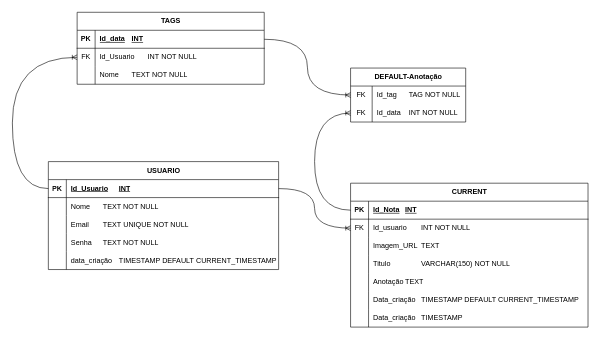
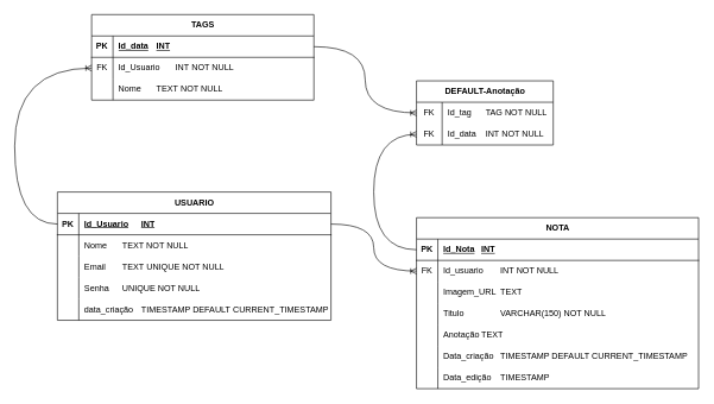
  <mxCell id="0" />
  <mxCell id="1" parent="0" />
  <mxCell id="2" value="TAGS" style="shape=table;startSize=30;container=1;collapsible=1;childLayout=tableLayout;fixedRows=1;rowLines=0;fontStyle=1;align=center;resizeLast=1;html=1;labelBackgroundColor=none;" parent="1" vertex="1"><mxGeometry x="128" y="20" width="312" height="120" as="geometry" /></mxCell>
  <mxCell id="3" value="" style="shape=tableRow;horizontal=0;startSize=0;swimlaneHead=0;swimlaneBody=0;fillColor=none;collapsible=0;dropTarget=0;points=[[0,0.5],[1,0.5]];portConstraint=eastwest;top=0;left=0;right=0;bottom=1;labelBackgroundColor=none;" parent="2" vertex="1"><mxGeometry y="30" width="312" height="30" as="geometry" /></mxCell>
  <mxCell id="4" value="PK" style="shape=partialRectangle;connectable=0;fillColor=none;top=0;left=0;bottom=0;right=0;fontStyle=1;overflow=hidden;whiteSpace=wrap;html=1;labelBackgroundColor=none;" parent="3" vertex="1"><mxGeometry width="30" height="30" as="geometry"><mxRectangle width="30" height="30" as="alternateBounds" /></mxGeometry></mxCell>
  <mxCell id="5" value="Id_data&lt;span style=&quot;white-space: pre;&quot;&gt;&#09;&lt;/span&gt;INT" style="shape=partialRectangle;connectable=0;fillColor=none;top=0;left=0;bottom=0;right=0;align=left;spacingLeft=6;fontStyle=5;overflow=hidden;whiteSpace=wrap;html=1;labelBackgroundColor=none;" parent="3" vertex="1"><mxGeometry x="30" width="282" height="30" as="geometry"><mxRectangle width="282" height="30" as="alternateBounds" /></mxGeometry></mxCell>
  <mxCell id="6" value="" style="shape=tableRow;horizontal=0;startSize=0;swimlaneHead=0;swimlaneBody=0;fillColor=none;collapsible=0;dropTarget=0;points=[[0,0.5],[1,0.5]];portConstraint=eastwest;top=0;left=0;right=0;bottom=0;labelBackgroundColor=none;" parent="2" vertex="1"><mxGeometry y="60" width="312" height="30" as="geometry" /></mxCell>
  <mxCell id="7" value="FK" style="shape=partialRectangle;connectable=0;fillColor=none;top=0;left=0;bottom=0;right=0;editable=1;overflow=hidden;whiteSpace=wrap;html=1;labelBackgroundColor=none;" parent="6" vertex="1"><mxGeometry width="30" height="30" as="geometry"><mxRectangle width="30" height="30" as="alternateBounds" /></mxGeometry></mxCell>
  <mxCell id="8" value="Id_Usuario&lt;span style=&quot;white-space: pre;&quot;&gt;&#09;&lt;/span&gt;INT&amp;nbsp;NOT NULL" style="shape=partialRectangle;connectable=0;fillColor=none;top=0;left=0;bottom=0;right=0;align=left;spacingLeft=6;overflow=hidden;whiteSpace=wrap;html=1;labelBackgroundColor=none;" parent="6" vertex="1"><mxGeometry x="30" width="282" height="30" as="geometry"><mxRectangle width="282" height="30" as="alternateBounds" /></mxGeometry></mxCell>
  <mxCell id="9" value="" style="shape=tableRow;horizontal=0;startSize=0;swimlaneHead=0;swimlaneBody=0;fillColor=none;collapsible=0;dropTarget=0;points=[[0,0.5],[1,0.5]];portConstraint=eastwest;top=0;left=0;right=0;bottom=0;labelBackgroundColor=none;" parent="2" vertex="1"><mxGeometry y="90" width="312" height="30" as="geometry" /></mxCell>
  <mxCell id="10" value="" style="shape=partialRectangle;connectable=0;fillColor=none;top=0;left=0;bottom=0;right=0;editable=1;overflow=hidden;whiteSpace=wrap;html=1;labelBackgroundColor=none;" parent="9" vertex="1"><mxGeometry width="30" height="30" as="geometry"><mxRectangle width="30" height="30" as="alternateBounds" /></mxGeometry></mxCell>
  <mxCell id="11" value="Nome&lt;span style=&quot;white-space: pre;&quot;&gt;&#09;&lt;/span&gt;TEXT&amp;nbsp;NOT NULL" style="shape=partialRectangle;connectable=0;fillColor=none;top=0;left=0;bottom=0;right=0;align=left;spacingLeft=6;overflow=hidden;whiteSpace=wrap;html=1;labelBackgroundColor=none;" parent="9" vertex="1"><mxGeometry x="30" width="282" height="30" as="geometry"><mxRectangle width="282" height="30" as="alternateBounds" /></mxGeometry></mxCell>
  <mxCell id="12" value="USUARIO" style="shape=table;startSize=30;container=1;collapsible=1;childLayout=tableLayout;fixedRows=1;rowLines=0;fontStyle=1;align=center;resizeLast=1;html=1;labelBackgroundColor=none;" parent="1" vertex="1"><mxGeometry x="80" y="269" width="384" height="180" as="geometry" /></mxCell>
  <mxCell id="13" value="" style="shape=tableRow;horizontal=0;startSize=0;swimlaneHead=0;swimlaneBody=0;fillColor=none;collapsible=0;dropTarget=0;points=[[0,0.5],[1,0.5]];portConstraint=eastwest;top=0;left=0;right=0;bottom=1;labelBackgroundColor=none;" parent="12" vertex="1"><mxGeometry y="30" width="384" height="30" as="geometry" /></mxCell>
  <mxCell id="14" value="PK" style="shape=partialRectangle;connectable=0;fillColor=none;top=0;left=0;bottom=0;right=0;fontStyle=1;overflow=hidden;whiteSpace=wrap;html=1;labelBackgroundColor=none;" parent="13" vertex="1"><mxGeometry width="30" height="30" as="geometry"><mxRectangle width="30" height="30" as="alternateBounds" /></mxGeometry></mxCell>
  <mxCell id="15" value="Id_Usuario&lt;span style=&quot;white-space: pre;&quot;&gt;&#09;&lt;/span&gt;INT" style="shape=partialRectangle;connectable=0;fillColor=none;top=0;left=0;bottom=0;right=0;align=left;spacingLeft=6;fontStyle=5;overflow=hidden;whiteSpace=wrap;html=1;labelBackgroundColor=none;" parent="13" vertex="1"><mxGeometry x="30" width="354" height="30" as="geometry"><mxRectangle width="354" height="30" as="alternateBounds" /></mxGeometry></mxCell>
  <mxCell id="16" value="" style="shape=tableRow;horizontal=0;startSize=0;swimlaneHead=0;swimlaneBody=0;fillColor=none;collapsible=0;dropTarget=0;points=[[0,0.5],[1,0.5]];portConstraint=eastwest;top=0;left=0;right=0;bottom=0;labelBackgroundColor=none;" parent="12" vertex="1"><mxGeometry y="60" width="384" height="30" as="geometry" /></mxCell>
  <mxCell id="17" value="" style="shape=partialRectangle;connectable=0;fillColor=none;top=0;left=0;bottom=0;right=0;editable=1;overflow=hidden;whiteSpace=wrap;html=1;labelBackgroundColor=none;" parent="16" vertex="1"><mxGeometry width="30" height="30" as="geometry"><mxRectangle width="30" height="30" as="alternateBounds" /></mxGeometry></mxCell>
  <mxCell id="18" value="Nome&lt;span style=&quot;white-space: pre;&quot;&gt;&#09;&lt;/span&gt;TEXT NOT NULL" style="shape=partialRectangle;connectable=0;fillColor=none;top=0;left=0;bottom=0;right=0;align=left;spacingLeft=6;overflow=hidden;whiteSpace=wrap;html=1;labelBackgroundColor=none;" parent="16" vertex="1"><mxGeometry x="30" width="354" height="30" as="geometry"><mxRectangle width="354" height="30" as="alternateBounds" /></mxGeometry></mxCell>
  <mxCell id="19" value="" style="shape=tableRow;horizontal=0;startSize=0;swimlaneHead=0;swimlaneBody=0;fillColor=none;collapsible=0;dropTarget=0;points=[[0,0.5],[1,0.5]];portConstraint=eastwest;top=0;left=0;right=0;bottom=0;labelBackgroundColor=none;" parent="12" vertex="1"><mxGeometry y="90" width="384" height="30" as="geometry" /></mxCell>
  <mxCell id="20" value="" style="shape=partialRectangle;connectable=0;fillColor=none;top=0;left=0;bottom=0;right=0;editable=1;overflow=hidden;whiteSpace=wrap;html=1;labelBackgroundColor=none;" parent="19" vertex="1"><mxGeometry width="30" height="30" as="geometry"><mxRectangle width="30" height="30" as="alternateBounds" /></mxGeometry></mxCell>
  <mxCell id="21" value="Email&lt;span style=&quot;white-space: pre;&quot;&gt;&#09;&lt;/span&gt;TEXT&amp;nbsp;UNIQUE NOT NULL" style="shape=partialRectangle;connectable=0;fillColor=none;top=0;left=0;bottom=0;right=0;align=left;spacingLeft=6;overflow=hidden;whiteSpace=wrap;html=1;labelBackgroundColor=none;" parent="19" vertex="1"><mxGeometry x="30" width="354" height="30" as="geometry"><mxRectangle width="354" height="30" as="alternateBounds" /></mxGeometry></mxCell>
  <mxCell id="22" value="" style="shape=tableRow;horizontal=0;startSize=0;swimlaneHead=0;swimlaneBody=0;fillColor=none;collapsible=0;dropTarget=0;points=[[0,0.5],[1,0.5]];portConstraint=eastwest;top=0;left=0;right=0;bottom=0;labelBackgroundColor=none;" parent="12" vertex="1"><mxGeometry y="120" width="384" height="30" as="geometry" /></mxCell>
  <mxCell id="23" value="" style="shape=partialRectangle;connectable=0;fillColor=none;top=0;left=0;bottom=0;right=0;editable=1;overflow=hidden;whiteSpace=wrap;html=1;labelBackgroundColor=none;" parent="22" vertex="1"><mxGeometry width="30" height="30" as="geometry"><mxRectangle width="30" height="30" as="alternateBounds" /></mxGeometry></mxCell>
- <mxCell id="24" value="Senha&lt;span style=&quot;white-space: pre;&quot;&gt;&#09;&lt;/span&gt;TEXT NOT NULL" style="shape=partialRectangle;connectable=0;fillColor=none;top=0;left=0;bottom=0;right=0;align=left;spacingLeft=6;overflow=hidden;whiteSpace=wrap;html=1;labelBackgroundColor=none;" parent="22" vertex="1"><mxGeometry x="30" width="354" height="30" as="geometry"><mxRectangle width="354" height="30" as="alternateBounds" /></mxGeometry></mxCell>
+ <mxCell id="24" value="Senha&lt;span style=&quot;white-space: pre;&quot;&gt;&#09;&lt;/span&gt;UNIQUE NOT NULL" style="shape=partialRectangle;connectable=0;fillColor=none;top=0;left=0;bottom=0;right=0;align=left;spacingLeft=6;overflow=hidden;whiteSpace=wrap;html=1;labelBackgroundColor=none;" parent="22" vertex="1"><mxGeometry x="30" width="354" height="30" as="geometry"><mxRectangle width="354" height="30" as="alternateBounds" /></mxGeometry></mxCell>
  <mxCell id="25" value="" style="shape=tableRow;horizontal=0;startSize=0;swimlaneHead=0;swimlaneBody=0;fillColor=none;collapsible=0;dropTarget=0;points=[[0,0.5],[1,0.5]];portConstraint=eastwest;top=0;left=0;right=0;bottom=0;labelBackgroundColor=none;" parent="12" vertex="1"><mxGeometry y="150" width="384" height="30" as="geometry" /></mxCell>
  <mxCell id="26" value="" style="shape=partialRectangle;connectable=0;fillColor=none;top=0;left=0;bottom=0;right=0;editable=1;overflow=hidden;whiteSpace=wrap;html=1;labelBackgroundColor=none;" parent="25" vertex="1"><mxGeometry width="30" height="30" as="geometry"><mxRectangle width="30" height="30" as="alternateBounds" /></mxGeometry></mxCell>
  <mxCell id="27" value="data_criação&lt;span style=&quot;white-space: pre;&quot;&gt;&#09;&lt;/span&gt;TIMESTAMP DEFAULT&amp;nbsp;CURRENT_TIMESTAMP" style="shape=partialRectangle;connectable=0;fillColor=none;top=0;left=0;bottom=0;right=0;align=left;spacingLeft=6;overflow=hidden;whiteSpace=wrap;html=1;labelBackgroundColor=none;" parent="25" vertex="1"><mxGeometry x="30" width="354" height="30" as="geometry"><mxRectangle width="354" height="30" as="alternateBounds" /></mxGeometry></mxCell>
- <mxCell id="28" value="CURRENT" style="shape=table;startSize=30;container=1;collapsible=1;childLayout=tableLayout;fixedRows=1;rowLines=0;fontStyle=1;align=center;resizeLast=1;html=1;labelBackgroundColor=none;" parent="1" vertex="1"><mxGeometry x="584" y="305" width="396" height="240" as="geometry" /></mxCell>
+ <mxCell id="28" value="NOTA" style="shape=table;startSize=30;container=1;collapsible=1;childLayout=tableLayout;fixedRows=1;rowLines=0;fontStyle=1;align=center;resizeLast=1;html=1;labelBackgroundColor=none;" parent="1" vertex="1"><mxGeometry x="584" y="305" width="396" height="240" as="geometry" /></mxCell>
  <mxCell id="29" value="" style="shape=tableRow;horizontal=0;startSize=0;swimlaneHead=0;swimlaneBody=0;fillColor=none;collapsible=0;dropTarget=0;points=[[0,0.5],[1,0.5]];portConstraint=eastwest;top=0;left=0;right=0;bottom=1;labelBackgroundColor=none;" parent="28" vertex="1"><mxGeometry y="30" width="396" height="30" as="geometry" /></mxCell>
  <mxCell id="30" value="PK" style="shape=partialRectangle;connectable=0;fillColor=none;top=0;left=0;bottom=0;right=0;fontStyle=1;overflow=hidden;whiteSpace=wrap;html=1;labelBackgroundColor=none;" parent="29" vertex="1"><mxGeometry width="30" height="30" as="geometry"><mxRectangle width="30" height="30" as="alternateBounds" /></mxGeometry></mxCell>
  <mxCell id="31" value="Id_Nota&lt;span style=&quot;white-space: pre;&quot;&gt;&#09;&lt;/span&gt;INT" style="shape=partialRectangle;connectable=0;fillColor=none;top=0;left=0;bottom=0;right=0;align=left;spacingLeft=6;fontStyle=5;overflow=hidden;whiteSpace=wrap;html=1;labelBackgroundColor=none;" parent="29" vertex="1"><mxGeometry x="30" width="366" height="30" as="geometry"><mxRectangle width="366" height="30" as="alternateBounds" /></mxGeometry></mxCell>
  <mxCell id="32" value="" style="shape=tableRow;horizontal=0;startSize=0;swimlaneHead=0;swimlaneBody=0;fillColor=none;collapsible=0;dropTarget=0;points=[[0,0.5],[1,0.5]];portConstraint=eastwest;top=0;left=0;right=0;bottom=0;labelBackgroundColor=none;" parent="28" vertex="1"><mxGeometry y="60" width="396" height="30" as="geometry" /></mxCell>
  <mxCell id="33" value="FK" style="shape=partialRectangle;connectable=0;fillColor=none;top=0;left=0;bottom=0;right=0;editable=1;overflow=hidden;whiteSpace=wrap;html=1;labelBackgroundColor=none;" parent="32" vertex="1"><mxGeometry width="30" height="30" as="geometry"><mxRectangle width="30" height="30" as="alternateBounds" /></mxGeometry></mxCell>
  <mxCell id="34" value="Id_usuario&lt;span style=&quot;white-space: pre;&quot;&gt;&#09;&lt;/span&gt;INT&amp;nbsp;NOT NULL" style="shape=partialRectangle;connectable=0;fillColor=none;top=0;left=0;bottom=0;right=0;align=left;spacingLeft=6;overflow=hidden;whiteSpace=wrap;html=1;labelBackgroundColor=none;" parent="32" vertex="1"><mxGeometry x="30" width="366" height="30" as="geometry"><mxRectangle width="366" height="30" as="alternateBounds" /></mxGeometry></mxCell>
  <mxCell id="35" value="" style="shape=tableRow;horizontal=0;startSize=0;swimlaneHead=0;swimlaneBody=0;fillColor=none;collapsible=0;dropTarget=0;points=[[0,0.5],[1,0.5]];portConstraint=eastwest;top=0;left=0;right=0;bottom=0;labelBackgroundColor=none;" parent="28" vertex="1"><mxGeometry y="90" width="396" height="30" as="geometry" /></mxCell>
  <mxCell id="36" value="" style="shape=partialRectangle;connectable=0;fillColor=none;top=0;left=0;bottom=0;right=0;editable=1;overflow=hidden;whiteSpace=wrap;html=1;labelBackgroundColor=none;" parent="35" vertex="1"><mxGeometry width="30" height="30" as="geometry"><mxRectangle width="30" height="30" as="alternateBounds" /></mxGeometry></mxCell>
  <mxCell id="37" value="Imagem_URL&lt;span style=&quot;white-space: pre;&quot;&gt;&#09;&lt;/span&gt;TEXT" style="shape=partialRectangle;connectable=0;fillColor=none;top=0;left=0;bottom=0;right=0;align=left;spacingLeft=6;overflow=hidden;whiteSpace=wrap;html=1;labelBackgroundColor=none;" parent="35" vertex="1"><mxGeometry x="30" width="366" height="30" as="geometry"><mxRectangle width="366" height="30" as="alternateBounds" /></mxGeometry></mxCell>
  <mxCell id="38" value="" style="shape=tableRow;horizontal=0;startSize=0;swimlaneHead=0;swimlaneBody=0;fillColor=none;collapsible=0;dropTarget=0;points=[[0,0.5],[1,0.5]];portConstraint=eastwest;top=0;left=0;right=0;bottom=0;labelBackgroundColor=none;" parent="28" vertex="1"><mxGeometry y="120" width="396" height="30" as="geometry" /></mxCell>
  <mxCell id="39" value="" style="shape=partialRectangle;connectable=0;fillColor=none;top=0;left=0;bottom=0;right=0;editable=1;overflow=hidden;whiteSpace=wrap;html=1;labelBackgroundColor=none;" parent="38" vertex="1"><mxGeometry width="30" height="30" as="geometry"><mxRectangle width="30" height="30" as="alternateBounds" /></mxGeometry></mxCell>
  <mxCell id="40" value="Titulo&lt;span style=&quot;white-space: pre;&quot;&gt;&#09;&lt;/span&gt;&lt;span style=&quot;white-space: pre;&quot;&gt;&#09;&lt;/span&gt;VARCHAR(150) NOT NULL" style="shape=partialRectangle;connectable=0;fillColor=none;top=0;left=0;bottom=0;right=0;align=left;spacingLeft=6;overflow=hidden;whiteSpace=wrap;html=1;labelBackgroundColor=none;" parent="38" vertex="1"><mxGeometry x="30" width="366" height="30" as="geometry"><mxRectangle width="366" height="30" as="alternateBounds" /></mxGeometry></mxCell>
  <mxCell id="41" value="" style="shape=tableRow;horizontal=0;startSize=0;swimlaneHead=0;swimlaneBody=0;fillColor=none;collapsible=0;dropTarget=0;points=[[0,0.5],[1,0.5]];portConstraint=eastwest;top=0;left=0;right=0;bottom=0;labelBackgroundColor=none;" parent="28" vertex="1"><mxGeometry y="150" width="396" height="30" as="geometry" /></mxCell>
  <mxCell id="42" value="" style="shape=partialRectangle;connectable=0;fillColor=none;top=0;left=0;bottom=0;right=0;editable=1;overflow=hidden;whiteSpace=wrap;html=1;labelBackgroundColor=none;" parent="41" vertex="1"><mxGeometry width="30" height="30" as="geometry"><mxRectangle width="30" height="30" as="alternateBounds" /></mxGeometry></mxCell>
  <mxCell id="43" value="Anotação&lt;span style=&quot;white-space: pre;&quot;&gt;&#09;&lt;/span&gt;TEXT" style="shape=partialRectangle;connectable=0;fillColor=none;top=0;left=0;bottom=0;right=0;align=left;spacingLeft=6;overflow=hidden;whiteSpace=wrap;html=1;labelBackgroundColor=none;" parent="41" vertex="1"><mxGeometry x="30" width="366" height="30" as="geometry"><mxRectangle width="366" height="30" as="alternateBounds" /></mxGeometry></mxCell>
  <mxCell id="44" value="" style="shape=tableRow;horizontal=0;startSize=0;swimlaneHead=0;swimlaneBody=0;fillColor=none;collapsible=0;dropTarget=0;points=[[0,0.5],[1,0.5]];portConstraint=eastwest;top=0;left=0;right=0;bottom=0;labelBackgroundColor=none;" parent="28" vertex="1"><mxGeometry y="180" width="396" height="30" as="geometry" /></mxCell>
  <mxCell id="45" value="" style="shape=partialRectangle;connectable=0;fillColor=none;top=0;left=0;bottom=0;right=0;editable=1;overflow=hidden;whiteSpace=wrap;html=1;labelBackgroundColor=none;" parent="44" vertex="1"><mxGeometry width="30" height="30" as="geometry"><mxRectangle width="30" height="30" as="alternateBounds" /></mxGeometry></mxCell>
  <mxCell id="46" value="Data_criação&lt;span style=&quot;white-space: pre;&quot;&gt;&#09;&lt;/span&gt;TIMESTAMP DEFAULT CURRENT_TIMESTAMP" style="shape=partialRectangle;connectable=0;fillColor=none;top=0;left=0;bottom=0;right=0;align=left;spacingLeft=6;overflow=hidden;whiteSpace=wrap;html=1;labelBackgroundColor=none;" parent="44" vertex="1"><mxGeometry x="30" width="366" height="30" as="geometry"><mxRectangle width="366" height="30" as="alternateBounds" /></mxGeometry></mxCell>
  <mxCell id="47" value="" style="shape=tableRow;horizontal=0;startSize=0;swimlaneHead=0;swimlaneBody=0;fillColor=none;collapsible=0;dropTarget=0;points=[[0,0.5],[1,0.5]];portConstraint=eastwest;top=0;left=0;right=0;bottom=0;labelBackgroundColor=none;" parent="28" vertex="1"><mxGeometry y="210" width="396" height="30" as="geometry" /></mxCell>
  <mxCell id="48" value="" style="shape=partialRectangle;connectable=0;fillColor=none;top=0;left=0;bottom=0;right=0;editable=1;overflow=hidden;whiteSpace=wrap;html=1;labelBackgroundColor=none;" parent="47" vertex="1"><mxGeometry width="30" height="30" as="geometry"><mxRectangle width="30" height="30" as="alternateBounds" /></mxGeometry></mxCell>
- <mxCell id="49" value="Data_criação&lt;span style=&quot;white-space: pre;&quot;&gt;&#09;&lt;/span&gt;TIMESTAMP" style="shape=partialRectangle;connectable=0;fillColor=none;top=0;left=0;bottom=0;right=0;align=left;spacingLeft=6;overflow=hidden;whiteSpace=wrap;html=1;labelBackgroundColor=none;" parent="47" vertex="1"><mxGeometry x="30" width="366" height="30" as="geometry"><mxRectangle width="366" height="30" as="alternateBounds" /></mxGeometry></mxCell>
+ <mxCell id="49" value="Data_edição&lt;span style=&quot;white-space: pre;&quot;&gt;&#09;&lt;/span&gt;TIMESTAMP" style="shape=partialRectangle;connectable=0;fillColor=none;top=0;left=0;bottom=0;right=0;align=left;spacingLeft=6;overflow=hidden;whiteSpace=wrap;html=1;labelBackgroundColor=none;" parent="47" vertex="1"><mxGeometry x="30" width="366" height="30" as="geometry"><mxRectangle width="366" height="30" as="alternateBounds" /></mxGeometry></mxCell>
  <mxCell id="50" value="DEFAULT-Anotação" style="shape=table;startSize=30;container=1;collapsible=1;childLayout=tableLayout;fixedRows=1;rowLines=0;fontStyle=1;align=center;resizeLast=1;html=1;labelBackgroundColor=none;" parent="1" vertex="1"><mxGeometry x="584" y="113" width="192" height="90" as="geometry" /></mxCell>
  <mxCell id="51" value="" style="shape=tableRow;horizontal=0;startSize=0;swimlaneHead=0;swimlaneBody=0;fillColor=none;collapsible=0;dropTarget=0;points=[[0,0.5],[1,0.5]];portConstraint=eastwest;top=0;left=0;right=0;bottom=0;labelBackgroundColor=none;" parent="50" vertex="1"><mxGeometry y="30" width="192" height="30" as="geometry" /></mxCell>
  <mxCell id="52" value="FK" style="shape=partialRectangle;connectable=0;fillColor=none;top=0;left=0;bottom=0;right=0;editable=1;overflow=hidden;whiteSpace=wrap;html=1;labelBackgroundColor=none;" parent="51" vertex="1"><mxGeometry width="36" height="30" as="geometry"><mxRectangle width="36" height="30" as="alternateBounds" /></mxGeometry></mxCell>
  <mxCell id="53" value="Id_tag&lt;span style=&quot;white-space: pre;&quot;&gt;&#09;&lt;/span&gt;TAG&amp;nbsp;NOT NULL" style="shape=partialRectangle;connectable=0;fillColor=none;top=0;left=0;bottom=0;right=0;align=left;spacingLeft=6;overflow=hidden;whiteSpace=wrap;html=1;labelBackgroundColor=none;" parent="51" vertex="1"><mxGeometry x="36" width="156" height="30" as="geometry"><mxRectangle width="156" height="30" as="alternateBounds" /></mxGeometry></mxCell>
  <mxCell id="54" value="" style="shape=tableRow;horizontal=0;startSize=0;swimlaneHead=0;swimlaneBody=0;fillColor=none;collapsible=0;dropTarget=0;points=[[0,0.5],[1,0.5]];portConstraint=eastwest;top=0;left=0;right=0;bottom=0;labelBackgroundColor=none;" parent="50" vertex="1"><mxGeometry y="60" width="192" height="30" as="geometry" /></mxCell>
  <mxCell id="55" value="FK" style="shape=partialRectangle;connectable=0;fillColor=none;top=0;left=0;bottom=0;right=0;editable=1;overflow=hidden;whiteSpace=wrap;html=1;labelBackgroundColor=none;" parent="54" vertex="1"><mxGeometry width="36" height="30" as="geometry"><mxRectangle width="36" height="30" as="alternateBounds" /></mxGeometry></mxCell>
  <mxCell id="56" value="Id_data&lt;span style=&quot;white-space: pre;&quot;&gt;&#09;&lt;/span&gt;INT&amp;nbsp;NOT NULL" style="shape=partialRectangle;connectable=0;fillColor=none;top=0;left=0;bottom=0;right=0;align=left;spacingLeft=6;overflow=hidden;whiteSpace=wrap;html=1;labelBackgroundColor=none;" parent="54" vertex="1"><mxGeometry x="36" width="156" height="30" as="geometry"><mxRectangle width="156" height="30" as="alternateBounds" /></mxGeometry></mxCell>
  <mxCell id="57" style="edgeStyle=orthogonalEdgeStyle;rounded=0;orthogonalLoop=1;jettySize=auto;html=1;exitX=1;exitY=0.5;exitDx=0;exitDy=0;entryX=0;entryY=0.5;entryDx=0;entryDy=0;curved=1;endArrow=ERoneToMany;endFill=0;labelBackgroundColor=none;fontColor=default;" parent="1" source="3" target="51" edge="1"><mxGeometry relative="1" as="geometry" /></mxCell>
  <mxCell id="58" style="edgeStyle=orthogonalEdgeStyle;rounded=0;orthogonalLoop=1;jettySize=auto;html=1;exitX=1;exitY=0.5;exitDx=0;exitDy=0;entryX=0;entryY=0.5;entryDx=0;entryDy=0;curved=1;endArrow=ERoneToMany;endFill=0;labelBackgroundColor=none;fontColor=default;" parent="1" source="13" target="32" edge="1"><mxGeometry relative="1" as="geometry" /></mxCell>
  <mxCell id="59" style="edgeStyle=orthogonalEdgeStyle;rounded=0;orthogonalLoop=1;jettySize=auto;html=1;exitX=0;exitY=0.5;exitDx=0;exitDy=0;entryX=0;entryY=0.5;entryDx=0;entryDy=0;endArrow=ERoneToMany;endFill=0;curved=1;labelBackgroundColor=none;fontColor=default;" parent="1" source="29" target="54" edge="1"><mxGeometry relative="1" as="geometry"><Array as="points"><mxPoint x="524" y="350" /><mxPoint x="524" y="188" /></Array></mxGeometry></mxCell>
  <mxCell id="60" style="edgeStyle=orthogonalEdgeStyle;rounded=0;orthogonalLoop=1;jettySize=auto;html=1;exitX=0;exitY=0.5;exitDx=0;exitDy=0;entryX=0;entryY=0.5;entryDx=0;entryDy=0;curved=1;endArrow=ERoneToMany;endFill=0;labelBackgroundColor=none;fontColor=default;" parent="1" source="13" target="6" edge="1"><mxGeometry relative="1" as="geometry"><Array as="points"><mxPoint x="20" y="314" /><mxPoint x="20" y="95" /></Array></mxGeometry></mxCell>
